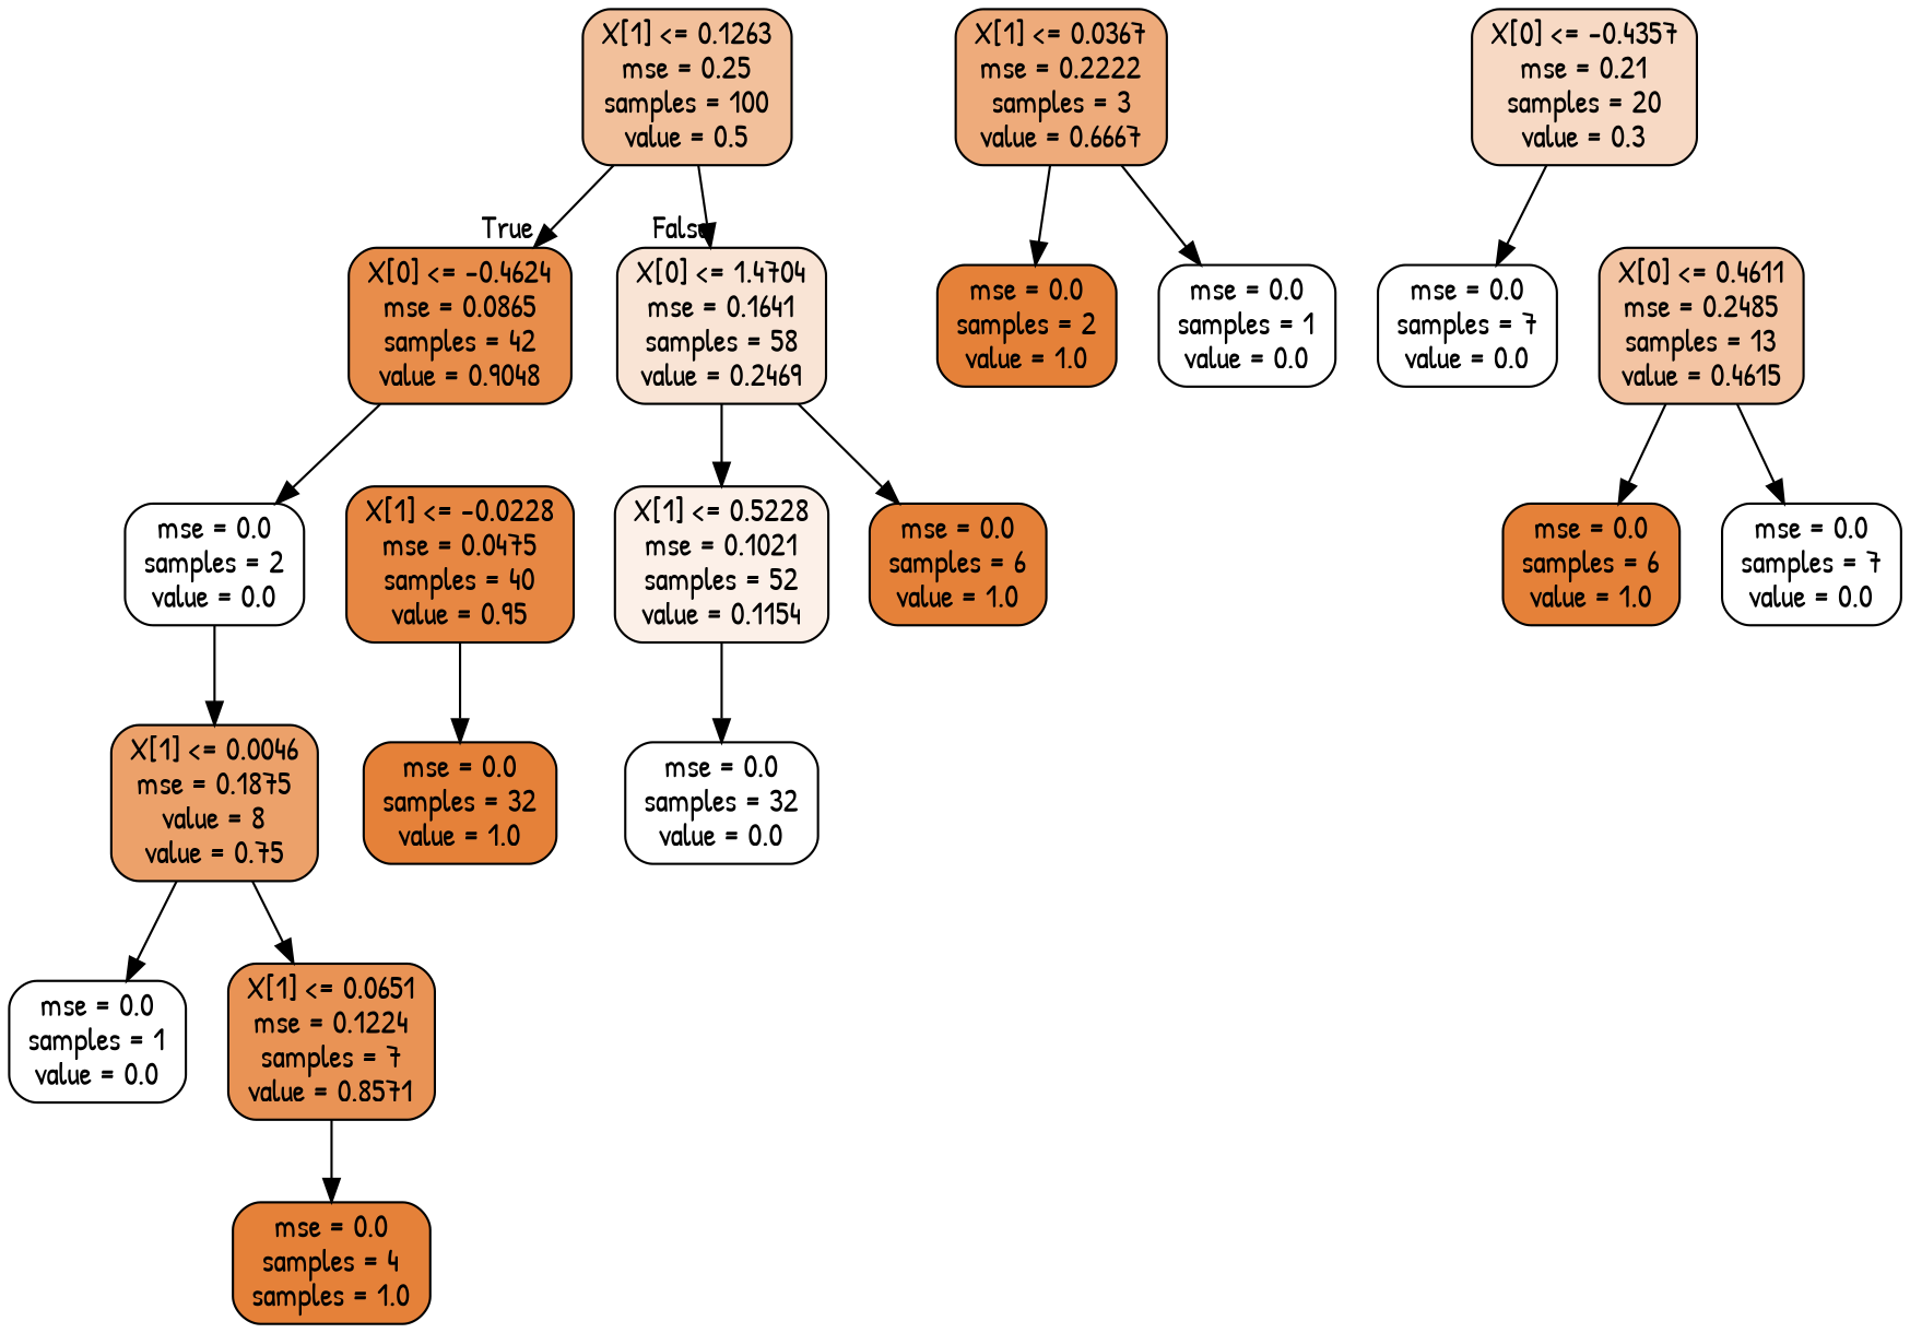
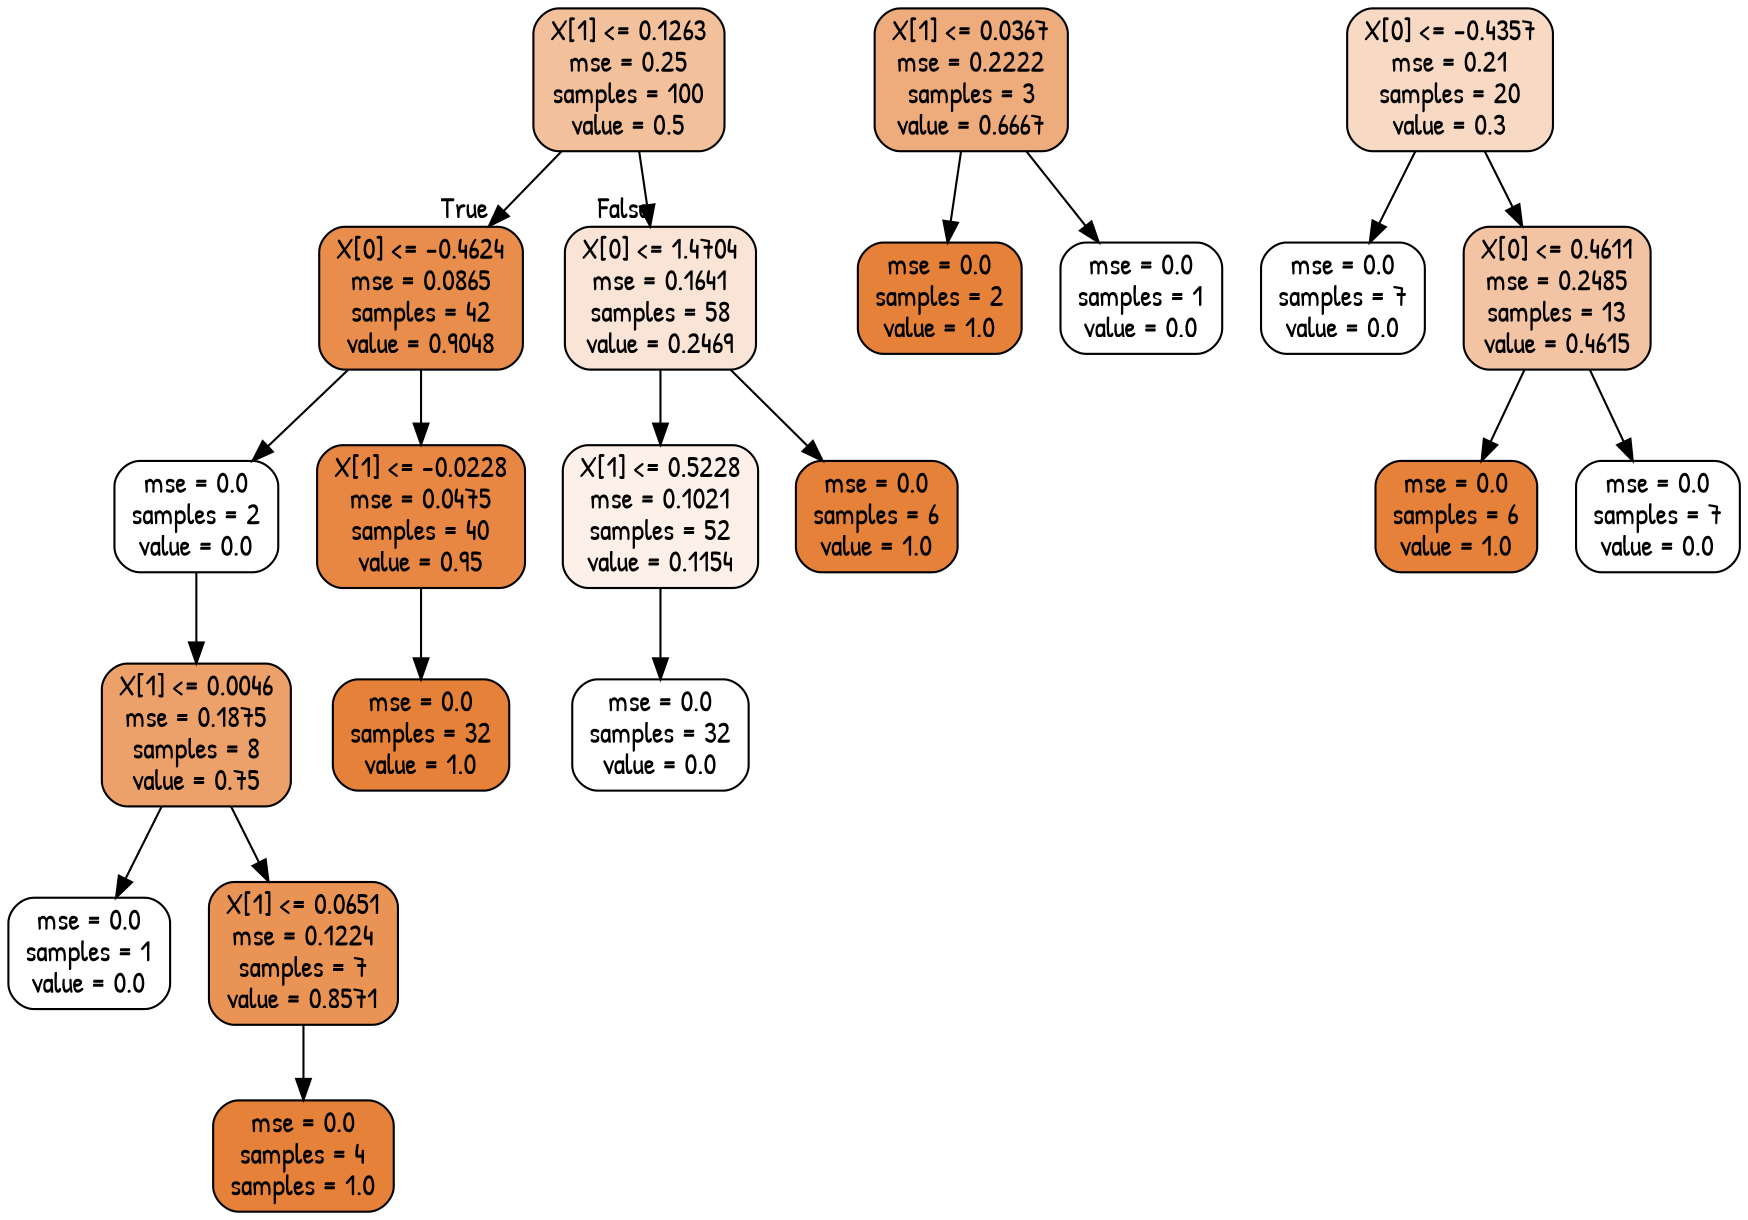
  digraph {
    fontname="Patrick Hand"
    node [color=black fillcolor="#e5813900" fontname="Patrick Hand" shape=box style="filled, rounded"]
    edge [fontname="Patrick Hand"]
    n1 [fillcolor="#e5813980" label="X[1] <= 0.1263\nmse = 0.25\nsamples = 100\nvalue = 0.5"]
    n2 [fillcolor="#e58139e7" label="X[0] <= -0.4624\nmse = 0.0865\nsamples = 42\nvalue = 0.9048"]
    n3 [fillcolor="#e5813935" label="X[0] <= 1.4704\nmse = 0.1641\nsamples = 58\nvalue = 0.2469"]
    n4 [label="mse = 0.0\nsamples = 2\nvalue = 0.0"]
    n5 [fillcolor="#e58139f2" label="X[1] <= -0.0228\nmse = 0.0475\nsamples = 40\nvalue = 0.95"]
    n6 [fillcolor="#e581391d" label="X[1] <= 0.5228\nmse = 0.1021\nsamples = 52\nvalue = 0.1154"]
    n7 [fillcolor="#e58139ff" label="mse = 0.0\nsamples = 6\nvalue = 1.0"]
-   n8 [fillcolor="#e58139bf" label="X[1] <= 0.0046\nmse = 0.1875\nvalue = 8\nvalue = 0.75"]
+   n8 [fillcolor="#e58139bf" label="X[1] <= 0.0046\nmse = 0.1875\nsamples = 8\nvalue = 0.75"]
    n9 [fillcolor="#e58139ff" label="mse = 0.0\nsamples = 32\nvalue = 1.0"]
    n10 [label="mse = 0.0\nsamples = 1\nvalue = 0.0"]
    n11 [fillcolor="#e58139db" label="X[1] <= 0.0651\nmse = 0.1224\nsamples = 7\nvalue = 0.8571"]
    n12 [fillcolor="#e58139ff" label="mse = 0.0\nsamples = 4\nsamples = 1.0"]
    n13 [fillcolor="#e58139aa" label="X[1] <= 0.0367\nmse = 0.2222\nsamples = 3\nvalue = 0.6667"]
    n14 [fillcolor="#e58139ff" label="mse = 0.0\nsamples = 2\nvalue = 1.0"]
    n15 [label="mse = 0.0\nsamples = 1\nvalue = 0.0"]
    n16 [label="mse = 0.0\nsamples = 32\nvalue = 0.0"]
    n17 [fillcolor="#e581394c" label="X[0] <= -0.4357\nmse = 0.21\nsamples = 20\nvalue = 0.3"]
    n18 [label="mse = 0.0\nsamples = 7\nvalue = 0.0"]
    n19 [fillcolor="#e5813976" label="X[0] <= 0.4611\nmse = 0.2485\nsamples = 13\nvalue = 0.4615"]
    n20 [fillcolor="#e58139ff" label="mse = 0.0\nsamples = 6\nvalue = 1.0"]
    n21 [label="mse = 0.0\nsamples = 7\nvalue = 0.0"]
    n1 -> n2 [headlabel=True labelangle=45 labeldistance=2.5]
    n1 -> n3 [headlabel=False labelangle=-45 labeldistance=2.5]
    n2 -> n4
+   n2 -> n5
    n3 -> n6
    n3 -> n7
    n4 -> n8
    n5 -> n9
    n6 -> n16
    n8 -> n10
    n8 -> n11
    n11 -> n12
    n13 -> n14
    n13 -> n15
    n17 -> n18
+   n17 -> n19
    n19 -> n20
    n19 -> n21
  }
